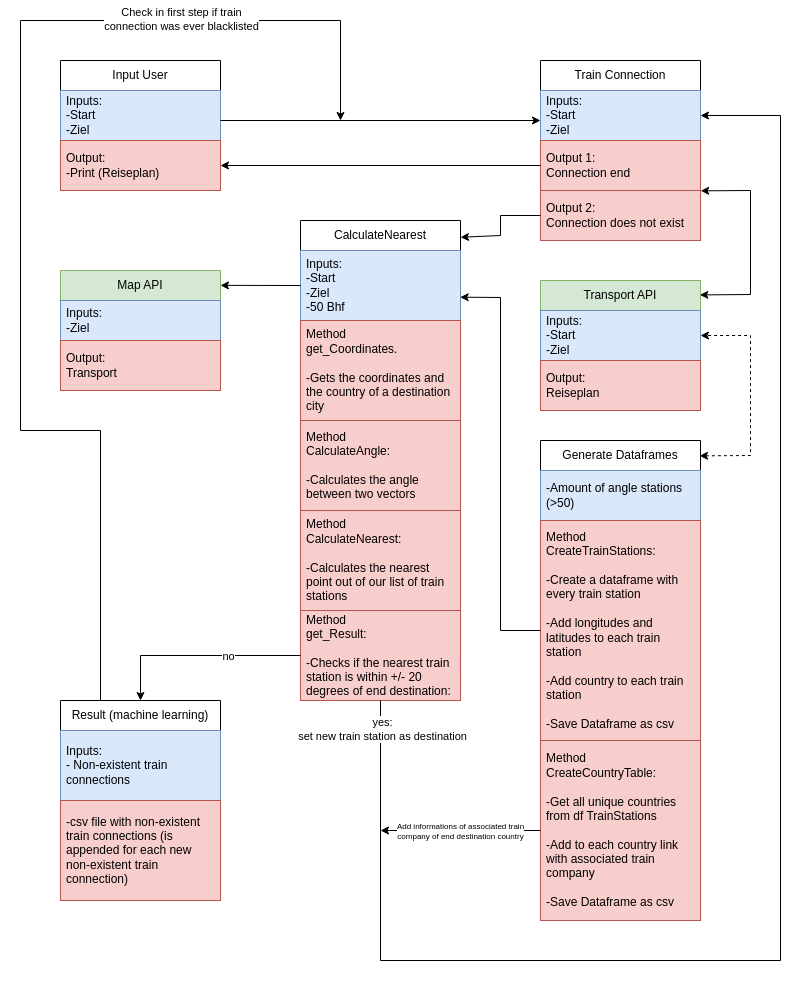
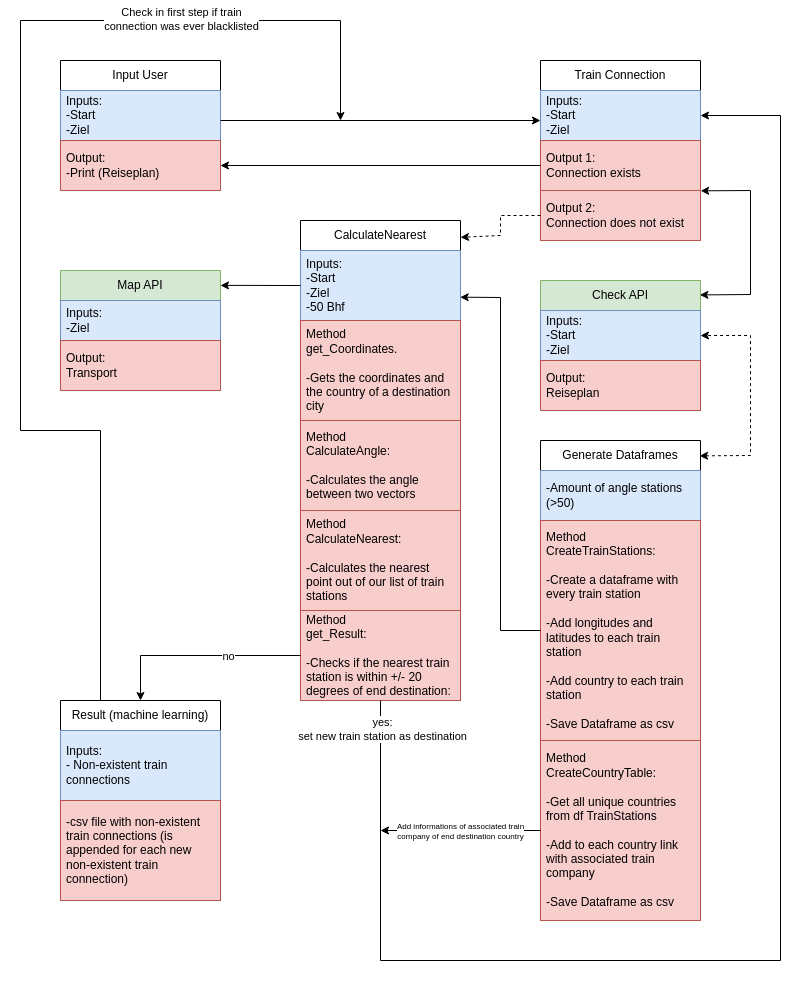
  <mxCell id="0" />
  <mxCell id="1" parent="0" />
  <mxCell id="2" value="Input User" style="swimlane;fontStyle=0;childLayout=stackLayout;horizontal=1;startSize=30;horizontalStack=0;resizeParent=1;resizeParentMax=0;resizeLast=0;collapsible=1;marginBottom=0;whiteSpace=wrap;html=1;" parent="1" vertex="1"><mxGeometry x="60" y="60" width="160" height="130" as="geometry" /></mxCell>
  <mxCell id="3" value="Inputs:&lt;div&gt;-Start&lt;/div&gt;&lt;div&gt;-Ziel&lt;/div&gt;" style="text;strokeColor=#6c8ebf;fillColor=#dae8fc;align=left;verticalAlign=middle;spacingLeft=4;spacingRight=4;overflow=hidden;points=[[0,0.5],[1,0.5]];portConstraint=eastwest;rotatable=0;whiteSpace=wrap;html=1;" parent="2" vertex="1"><mxGeometry y="30" width="160" height="50" as="geometry" /></mxCell>
  <mxCell id="4" value="Output:&lt;div&gt;-Print (Reiseplan)&lt;/div&gt;" style="text;strokeColor=#b85450;fillColor=#f8cecc;align=left;verticalAlign=middle;spacingLeft=4;spacingRight=4;overflow=hidden;points=[[0,0.5],[1,0.5]];portConstraint=eastwest;rotatable=0;whiteSpace=wrap;html=1;" parent="2" vertex="1"><mxGeometry y="80" width="160" height="50" as="geometry" /></mxCell>
  <mxCell id="5" value="Train Connection" style="swimlane;fontStyle=0;childLayout=stackLayout;horizontal=1;startSize=30;horizontalStack=0;resizeParent=1;resizeParentMax=0;resizeLast=0;collapsible=1;marginBottom=0;whiteSpace=wrap;html=1;" parent="1" vertex="1"><mxGeometry x="540" y="60" width="160" height="180" as="geometry" /></mxCell>
  <mxCell id="6" value="Inputs:&lt;div&gt;-Start&lt;/div&gt;&lt;div&gt;-Ziel&lt;/div&gt;" style="text;strokeColor=#6c8ebf;fillColor=#dae8fc;align=left;verticalAlign=middle;spacingLeft=4;spacingRight=4;overflow=hidden;points=[[0,0.5],[1,0.5]];portConstraint=eastwest;rotatable=0;whiteSpace=wrap;html=1;" parent="5" vertex="1"><mxGeometry y="30" width="160" height="50" as="geometry" /></mxCell>
- <mxCell id="7" value="Output 1:&lt;br&gt;Connection end" style="text;strokeColor=#b85450;fillColor=#f8cecc;align=left;verticalAlign=middle;spacingLeft=4;spacingRight=4;overflow=hidden;points=[[0,0.5],[1,0.5]];portConstraint=eastwest;rotatable=0;whiteSpace=wrap;html=1;" parent="5" vertex="1"><mxGeometry y="80" width="160" height="50" as="geometry" /></mxCell>
+ <mxCell id="7" value="Output 1:&lt;br&gt;Connection exists" style="text;strokeColor=#b85450;fillColor=#f8cecc;align=left;verticalAlign=middle;spacingLeft=4;spacingRight=4;overflow=hidden;points=[[0,0.5],[1,0.5]];portConstraint=eastwest;rotatable=0;whiteSpace=wrap;html=1;" parent="5" vertex="1"><mxGeometry y="80" width="160" height="50" as="geometry" /></mxCell>
  <mxCell id="8" value="Output 2:&lt;br&gt;Connection does not exist" style="text;strokeColor=#b85450;fillColor=#f8cecc;align=left;verticalAlign=middle;spacingLeft=4;spacingRight=4;overflow=hidden;points=[[0,0.5],[1,0.5]];portConstraint=eastwest;rotatable=0;whiteSpace=wrap;html=1;" parent="5" vertex="1"><mxGeometry y="130" width="160" height="50" as="geometry" /></mxCell>
  <mxCell id="9" value="" style="endArrow=classic;html=1;rounded=0;exitX=1;exitY=0.5;exitDx=0;exitDy=0;entryX=0;entryY=0.5;entryDx=0;entryDy=0;" parent="1" edge="1"><mxGeometry width="50" height="50" relative="1" as="geometry"><mxPoint x="220" y="120" as="sourcePoint" /><mxPoint x="540" y="120" as="targetPoint" /></mxGeometry></mxCell>
  <mxCell id="10" value="" style="endArrow=classic;html=1;rounded=0;exitX=0;exitY=0.5;exitDx=0;exitDy=0;entryX=1;entryY=0.5;entryDx=0;entryDy=0;" parent="1" source="7" target="4" edge="1"><mxGeometry width="50" height="50" relative="1" as="geometry"><mxPoint x="180" y="105" as="sourcePoint" /><mxPoint x="320" y="105" as="targetPoint" /></mxGeometry></mxCell>
  <mxCell id="11" value="CalculateNearest" style="swimlane;fontStyle=0;childLayout=stackLayout;horizontal=1;startSize=30;horizontalStack=0;resizeParent=1;resizeParentMax=0;resizeLast=0;collapsible=1;marginBottom=0;whiteSpace=wrap;html=1;" parent="1" vertex="1"><mxGeometry x="300" y="220" width="160" height="480" as="geometry" /></mxCell>
  <mxCell id="12" value="Inputs:&lt;div&gt;-Start&lt;/div&gt;&lt;div&gt;-Ziel&lt;br&gt;-50 Bhf&lt;/div&gt;" style="text;strokeColor=#6c8ebf;fillColor=#dae8fc;align=left;verticalAlign=middle;spacingLeft=4;spacingRight=4;overflow=hidden;points=[[0,0.5],[1,0.5]];portConstraint=eastwest;rotatable=0;whiteSpace=wrap;html=1;" parent="11" vertex="1"><mxGeometry y="30" width="160" height="70" as="geometry" /></mxCell>
  <mxCell id="13" value="Method&lt;br&gt;CalculateAngle:&lt;br&gt;&lt;br&gt;-Calculates the angle between two vectors" style="text;strokeColor=#b85450;fillColor=#f8cecc;align=left;verticalAlign=middle;spacingLeft=4;spacingRight=4;overflow=hidden;points=[[0,0.5],[1,0.5]];portConstraint=eastwest;rotatable=0;whiteSpace=wrap;html=1;" parent="11" vertex="1"><mxGeometry y="100" width="160" height="100" as="geometry" /></mxCell>
  <mxCell id="14" value="Method&lt;br&gt;CalculateAngle:&lt;br&gt;&lt;br&gt;-Calculates the angle between two vectors" style="text;strokeColor=#b85450;fillColor=#f8cecc;align=left;verticalAlign=middle;spacingLeft=4;spacingRight=4;overflow=hidden;points=[[0,0.5],[1,0.5]];portConstraint=eastwest;rotatable=0;whiteSpace=wrap;html=1;" parent="11" vertex="1"><mxGeometry y="200" width="160" height="90" as="geometry" /></mxCell>
  <mxCell id="15" value="&lt;div&gt;Method&lt;div&gt;CalculateNearest:&lt;br&gt;&lt;br&gt;-Calculates the nearest point out of our list of train stations&lt;/div&gt;&lt;/div&gt;" style="text;strokeColor=#b85450;fillColor=#f8cecc;align=left;verticalAlign=middle;spacingLeft=4;spacingRight=4;overflow=hidden;points=[[0,0.5],[1,0.5]];portConstraint=eastwest;rotatable=0;whiteSpace=wrap;html=1;" parent="11" vertex="1"><mxGeometry y="290" width="160" height="100" as="geometry" /></mxCell>
  <mxCell id="16" value="Method&lt;div&gt;get_Result:&lt;/div&gt;&lt;div&gt;&lt;br&gt;&lt;/div&gt;&lt;div&gt;-Checks if the nearest train station is within +/- 20 degrees of end destination:&lt;br&gt;&lt;br&gt;&lt;br&gt;&lt;/div&gt;" style="text;strokeColor=#b85450;fillColor=#f8cecc;align=left;verticalAlign=middle;spacingLeft=4;spacingRight=4;overflow=hidden;points=[[0,0.5],[1,0.5]];portConstraint=eastwest;rotatable=0;whiteSpace=wrap;html=1;" parent="11" vertex="1"><mxGeometry y="390" width="160" height="90" as="geometry" /></mxCell>
- <mxCell id="17" value="" style="endArrow=classic;html=1;rounded=0;exitX=0;exitY=0.5;exitDx=0;exitDy=0;entryX=1;entryY=0.035;entryDx=0;entryDy=0;entryPerimeter=0;" parent="1" source="8" target="11" edge="1"><mxGeometry width="50" height="50" relative="1" as="geometry"><mxPoint x="320" y="155" as="sourcePoint" /><mxPoint x="460" y="250" as="targetPoint" /><Array as="points"><mxPoint x="500" y="215" /><mxPoint x="500" y="235" /></Array></mxGeometry></mxCell>
+ <mxCell id="17" value="" style="endArrow=classic;html=1;rounded=0;exitX=0;exitY=0.5;exitDx=0;exitDy=0;entryX=1;entryY=0.035;entryDx=0;entryDy=0;entryPerimeter=0;dashed=1;" parent="1" source="8" target="11" edge="1"><mxGeometry width="50" height="50" relative="1" as="geometry"><mxPoint x="320" y="155" as="sourcePoint" /><mxPoint x="460" y="250" as="targetPoint" /><Array as="points"><mxPoint x="500" y="215" /><mxPoint x="500" y="235" /></Array></mxGeometry></mxCell>
  <mxCell id="18" value="Map API" style="swimlane;fontStyle=0;childLayout=stackLayout;horizontal=1;startSize=30;horizontalStack=0;resizeParent=1;resizeParentMax=0;resizeLast=0;collapsible=1;marginBottom=0;whiteSpace=wrap;html=1;fillColor=#d5e8d4;strokeColor=#82b366;" parent="1" vertex="1"><mxGeometry x="60" y="270" width="160" height="120" as="geometry" /></mxCell>
  <mxCell id="19" value="Inputs:&lt;div&gt;-Ziel&lt;/div&gt;" style="text;strokeColor=#6c8ebf;fillColor=#dae8fc;align=left;verticalAlign=middle;spacingLeft=4;spacingRight=4;overflow=hidden;points=[[0,0.5],[1,0.5]];portConstraint=eastwest;rotatable=0;whiteSpace=wrap;html=1;" parent="18" vertex="1"><mxGeometry y="30" width="160" height="40" as="geometry" /></mxCell>
  <mxCell id="20" value="Output:&lt;br&gt;Transport" style="text;strokeColor=#b85450;fillColor=#f8cecc;align=left;verticalAlign=middle;spacingLeft=4;spacingRight=4;overflow=hidden;points=[[0,0.5],[1,0.5]];portConstraint=eastwest;rotatable=0;whiteSpace=wrap;html=1;" parent="18" vertex="1"><mxGeometry y="70" width="160" height="50" as="geometry" /></mxCell>
  <mxCell id="21" value="" style="endArrow=none;startArrow=classic;html=1;rounded=0;entryX=0;entryY=0.5;entryDx=0;entryDy=0;exitX=1;exitY=0.124;exitDx=0;exitDy=0;exitPerimeter=0;" parent="1" source="18" target="12" edge="1"><mxGeometry width="50" height="50" relative="1" as="geometry"><mxPoint x="220" y="266" as="sourcePoint" /><mxPoint x="330" y="250" as="targetPoint" /></mxGeometry></mxCell>
- <mxCell id="22" value="Transport API" style="swimlane;fontStyle=0;childLayout=stackLayout;horizontal=1;startSize=30;horizontalStack=0;resizeParent=1;resizeParentMax=0;resizeLast=0;collapsible=1;marginBottom=0;whiteSpace=wrap;html=1;fillColor=#d5e8d4;strokeColor=#82b366;" parent="1" vertex="1"><mxGeometry x="540" y="280" width="160" height="130" as="geometry" /></mxCell>
+ <mxCell id="22" value="Check API" style="swimlane;fontStyle=0;childLayout=stackLayout;horizontal=1;startSize=30;horizontalStack=0;resizeParent=1;resizeParentMax=0;resizeLast=0;collapsible=1;marginBottom=0;whiteSpace=wrap;html=1;fillColor=#d5e8d4;strokeColor=#82b366;" parent="1" vertex="1"><mxGeometry x="540" y="280" width="160" height="130" as="geometry" /></mxCell>
  <mxCell id="23" value="Inputs:&lt;div&gt;-Start&lt;/div&gt;&lt;div&gt;-Ziel&lt;/div&gt;" style="text;strokeColor=#6c8ebf;fillColor=#dae8fc;align=left;verticalAlign=middle;spacingLeft=4;spacingRight=4;overflow=hidden;points=[[0,0.5],[1,0.5]];portConstraint=eastwest;rotatable=0;whiteSpace=wrap;html=1;" parent="22" vertex="1"><mxGeometry y="30" width="160" height="50" as="geometry" /></mxCell>
  <mxCell id="24" value="Output:&lt;br&gt;Reiseplan" style="text;strokeColor=#b85450;fillColor=#f8cecc;align=left;verticalAlign=middle;spacingLeft=4;spacingRight=4;overflow=hidden;points=[[0,0.5],[1,0.5]];portConstraint=eastwest;rotatable=0;whiteSpace=wrap;html=1;" parent="22" vertex="1"><mxGeometry y="80" width="160" height="50" as="geometry" /></mxCell>
  <mxCell id="25" value="" style="endArrow=classic;startArrow=classic;html=1;rounded=0;entryX=1.001;entryY=1.007;entryDx=0;entryDy=0;exitX=0.996;exitY=0.111;exitDx=0;exitDy=0;exitPerimeter=0;entryPerimeter=0;" parent="1" source="22" target="7" edge="1"><mxGeometry width="50" height="50" relative="1" as="geometry"><mxPoint x="700" y="270" as="sourcePoint" /><mxPoint x="330" y="250" as="targetPoint" /><Array as="points"><mxPoint x="750" y="294" /><mxPoint x="750" y="190" /></Array></mxGeometry></mxCell>
  <mxCell id="26" value="Generate Dataframes" style="swimlane;fontStyle=0;childLayout=stackLayout;horizontal=1;startSize=30;horizontalStack=0;resizeParent=1;resizeParentMax=0;resizeLast=0;collapsible=1;marginBottom=0;whiteSpace=wrap;html=1;" parent="1" vertex="1"><mxGeometry x="540" y="440" width="160" height="480" as="geometry" /></mxCell>
  <mxCell id="27" value="-Amount of angle stations (&amp;gt;50)" style="text;strokeColor=#6c8ebf;fillColor=#dae8fc;align=left;verticalAlign=middle;spacingLeft=4;spacingRight=4;overflow=hidden;points=[[0,0.5],[1,0.5]];portConstraint=eastwest;rotatable=0;whiteSpace=wrap;html=1;" parent="26" vertex="1"><mxGeometry y="30" width="160" height="50" as="geometry" /></mxCell>
  <mxCell id="28" value="Method CreateTrainStations:&lt;br&gt;&lt;br&gt;-Create a dataframe with every train station&lt;br&gt;&lt;br&gt;&lt;div&gt;-Add longitudes and latitudes to each train station&lt;br&gt;&lt;br&gt;&lt;/div&gt;&lt;div&gt;-Add country to each train station&lt;br&gt;&lt;br&gt;-Save Dataframe as csv&lt;/div&gt;" style="text;strokeColor=#b85450;fillColor=#f8cecc;align=left;verticalAlign=middle;spacingLeft=4;spacingRight=4;overflow=hidden;points=[[0,0.5],[1,0.5]];portConstraint=eastwest;rotatable=0;whiteSpace=wrap;html=1;" parent="26" vertex="1"><mxGeometry y="80" width="160" height="220" as="geometry" /></mxCell>
  <mxCell id="29" value="Method CreateCountryTable:&lt;br&gt;&lt;br&gt;-Get all unique countries from df TrainStations&lt;br&gt;&lt;br&gt;-Add to each country link with associated train company&lt;br&gt;&lt;div&gt;&lt;br&gt;&lt;/div&gt;&lt;div&gt;-Save Dataframe as csv&lt;br&gt;&lt;/div&gt;" style="text;strokeColor=#b85450;fillColor=#f8cecc;align=left;verticalAlign=middle;spacingLeft=4;spacingRight=4;overflow=hidden;points=[[0,0.5],[1,0.5]];portConstraint=eastwest;rotatable=0;whiteSpace=wrap;html=1;" parent="26" vertex="1"><mxGeometry y="300" width="160" height="180" as="geometry" /></mxCell>
  <mxCell id="30" value="" style="endArrow=classic;startArrow=classic;html=1;rounded=0;entryX=1;entryY=0.5;entryDx=0;entryDy=0;exitX=0.994;exitY=0.032;exitDx=0;exitDy=0;exitPerimeter=0;dashed=1;" parent="1" source="26" target="23" edge="1"><mxGeometry width="50" height="50" relative="1" as="geometry"><mxPoint x="760" y="440" as="sourcePoint" /><mxPoint x="280" y="490" as="targetPoint" /><Array as="points"><mxPoint x="750" y="455" /><mxPoint x="750" y="335" /></Array></mxGeometry></mxCell>
  <mxCell id="31" value="" style="endArrow=classic;html=1;rounded=0;exitX=0;exitY=0.5;exitDx=0;exitDy=0;entryX=0.998;entryY=0.667;entryDx=0;entryDy=0;entryPerimeter=0;" parent="1" source="28" target="12" edge="1"><mxGeometry width="50" height="50" relative="1" as="geometry"><mxPoint x="230" y="400" as="sourcePoint" /><mxPoint x="280" y="350" as="targetPoint" /><Array as="points"><mxPoint x="500" y="630" /><mxPoint x="500" y="297" /></Array></mxGeometry></mxCell>
  <mxCell id="32" value="" style="endArrow=classic;html=1;rounded=0;exitX=0.5;exitY=1;exitDx=0;exitDy=0;entryX=1;entryY=0.5;entryDx=0;entryDy=0;" parent="1" source="11" target="6" edge="1"><mxGeometry width="50" height="50" relative="1" as="geometry"><mxPoint x="450" y="660" as="sourcePoint" /><mxPoint x="740" y="780" as="targetPoint" /><Array as="points"><mxPoint x="380" y="960" /><mxPoint x="780" y="960" /><mxPoint x="780" y="115" /></Array></mxGeometry></mxCell>
  <mxCell id="33" value="yes:&lt;br&gt;set new train station as destination" style="edgeLabel;html=1;align=center;verticalAlign=middle;resizable=0;points=[];" parent="32" vertex="1" connectable="0"><mxGeometry x="-0.882" y="1" relative="1" as="geometry"><mxPoint y="-66" as="offset" /></mxGeometry></mxCell>
  <mxCell id="34" value="" style="endArrow=classic;html=1;rounded=0;exitX=0;exitY=0.5;exitDx=0;exitDy=0;" parent="1" source="29" edge="1"><mxGeometry width="50" height="50" relative="1" as="geometry"><mxPoint x="400" y="810" as="sourcePoint" /><mxPoint x="380" y="830" as="targetPoint" /></mxGeometry></mxCell>
  <mxCell id="35" value="&lt;div style=&quot;font-size: 8px;&quot;&gt;&lt;font style=&quot;font-size: 8px;&quot;&gt;Add informations of associated train&lt;/font&gt;&lt;/div&gt;&lt;div style=&quot;font-size: 8px;&quot;&gt;&lt;font style=&quot;font-size: 8px;&quot;&gt;company of end destination country&lt;/font&gt;&lt;/div&gt;" style="edgeLabel;html=1;align=center;verticalAlign=middle;resizable=0;points=[];" parent="34" vertex="1" connectable="0"><mxGeometry x="0.008" relative="1" as="geometry"><mxPoint as="offset" /></mxGeometry></mxCell>
  <mxCell id="36" value="Result (machine learning)" style="swimlane;fontStyle=0;childLayout=stackLayout;horizontal=1;startSize=30;horizontalStack=0;resizeParent=1;resizeParentMax=0;resizeLast=0;collapsible=1;marginBottom=0;whiteSpace=wrap;html=1;" parent="1" vertex="1"><mxGeometry x="60" y="700" width="160" height="200" as="geometry" /></mxCell>
  <mxCell id="37" value="Inputs:&lt;br&gt;- Non-existent train connections" style="text;strokeColor=#6c8ebf;fillColor=#dae8fc;align=left;verticalAlign=middle;spacingLeft=4;spacingRight=4;overflow=hidden;points=[[0,0.5],[1,0.5]];portConstraint=eastwest;rotatable=0;whiteSpace=wrap;html=1;" parent="36" vertex="1"><mxGeometry y="30" width="160" height="70" as="geometry" /></mxCell>
  <mxCell id="38" value="-csv file with non-existent train connections (is appended for each new non-existent train connection)" style="text;strokeColor=#b85450;fillColor=#f8cecc;align=left;verticalAlign=middle;spacingLeft=4;spacingRight=4;overflow=hidden;points=[[0,0.5],[1,0.5]];portConstraint=eastwest;rotatable=0;whiteSpace=wrap;html=1;" parent="36" vertex="1"><mxGeometry y="100" width="160" height="100" as="geometry" /></mxCell>
  <mxCell id="39" value="" style="endArrow=classic;html=1;rounded=0;exitX=0;exitY=0.5;exitDx=0;exitDy=0;entryX=0.5;entryY=0;entryDx=0;entryDy=0;" parent="1" source="16" target="36" edge="1"><mxGeometry width="50" height="50" relative="1" as="geometry"><mxPoint x="320" y="700" as="sourcePoint" /><mxPoint x="370" y="650" as="targetPoint" /><Array as="points"><mxPoint x="140" y="655" /></Array></mxGeometry></mxCell>
  <mxCell id="40" value="no" style="edgeLabel;html=1;align=center;verticalAlign=middle;resizable=0;points=[];" parent="39" vertex="1" connectable="0"><mxGeometry x="-0.327" y="3" relative="1" as="geometry"><mxPoint x="-4" y="-3" as="offset" /></mxGeometry></mxCell>
  <mxCell id="41" value="" style="endArrow=classic;html=1;rounded=0;exitX=0.25;exitY=0;exitDx=0;exitDy=0;" parent="1" source="36" edge="1"><mxGeometry width="50" height="50" relative="1" as="geometry"><mxPoint x="320" y="530" as="sourcePoint" /><mxPoint x="340" y="120" as="targetPoint" /><Array as="points"><mxPoint x="100" y="430" /><mxPoint x="20" y="430" /><mxPoint x="20" y="20" /><mxPoint x="340" y="20" /></Array></mxGeometry></mxCell>
  <mxCell id="42" value="Check in first step if train&lt;div&gt;connection was ever blacklisted&lt;/div&gt;" style="edgeLabel;html=1;align=center;verticalAlign=middle;resizable=0;points=[];" parent="41" vertex="1" connectable="0"><mxGeometry x="0.659" y="2" relative="1" as="geometry"><mxPoint x="-59" as="offset" /></mxGeometry></mxCell>
  <mxCell id="43" value="Method&lt;br&gt;get_Coordinates.&lt;br&gt;&lt;br&gt;-Gets the coordinates and the country of a destination city" style="text;strokeColor=#b85450;fillColor=#f8cecc;align=left;verticalAlign=middle;spacingLeft=4;spacingRight=4;overflow=hidden;points=[[0,0.5],[1,0.5]];portConstraint=eastwest;rotatable=0;whiteSpace=wrap;html=1;" parent="1" vertex="1"><mxGeometry x="300" y="320" width="160" height="100" as="geometry" /></mxCell>
